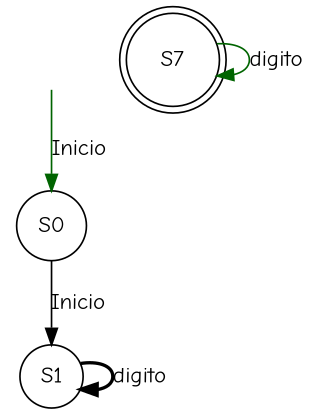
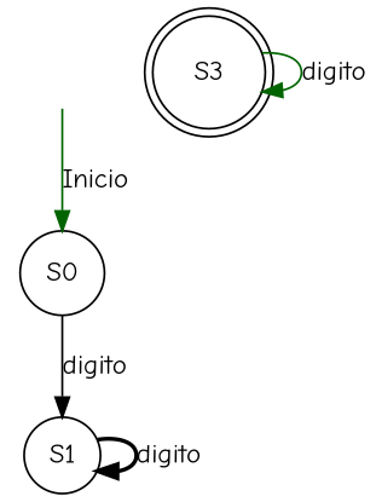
  digraph {
    fontname="Comic Neue"
    rankdir=TB
    node [fontname="Comic Neue" shape=circle]
    edge [color=black fontname="Comic Neue" style=solid]
    n1 [label=S0]
    n2 [label=S1]
-   n3 [label=S7 shape=doublecircle]
+   n3 [label=S3 shape=doublecircle]
    vacio [shape=none style=invisible]
-   n1 -> n2 [label=Inicio]
+   n1 -> n2 [label=digito]
    n2 -> n2 [label=digito style=bold]
    n3 -> n3 [color=darkgreen label=digito]
    vacio -> n1 [color=darkgreen label=Inicio]
  }
